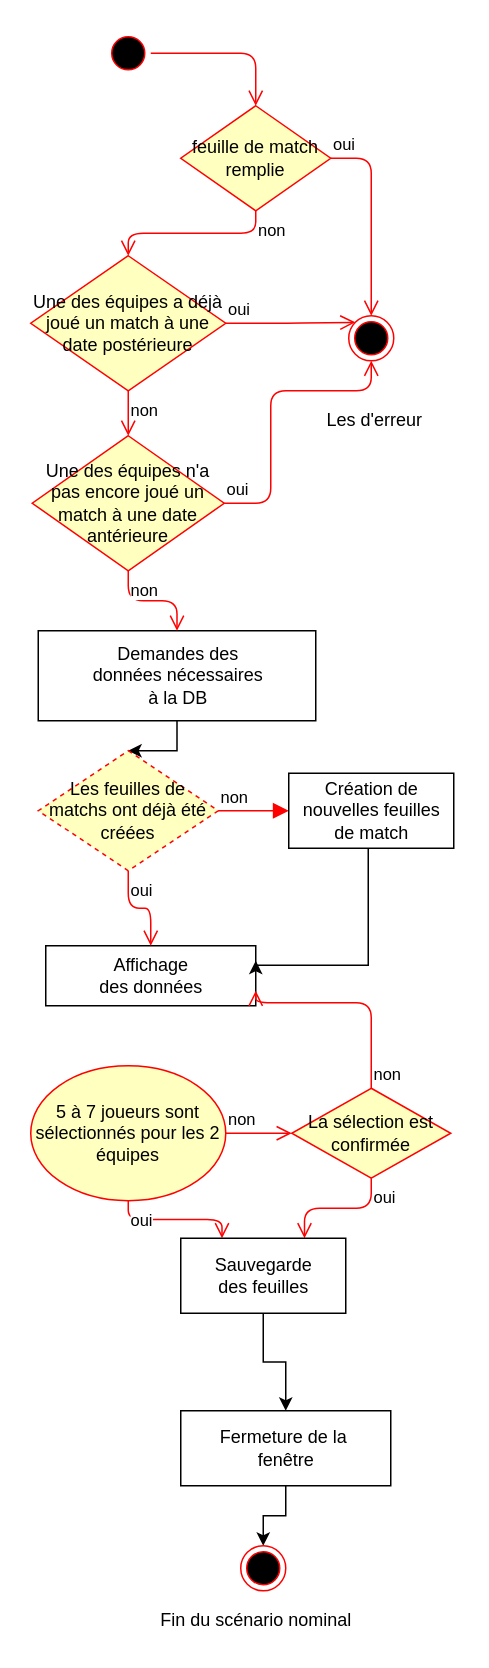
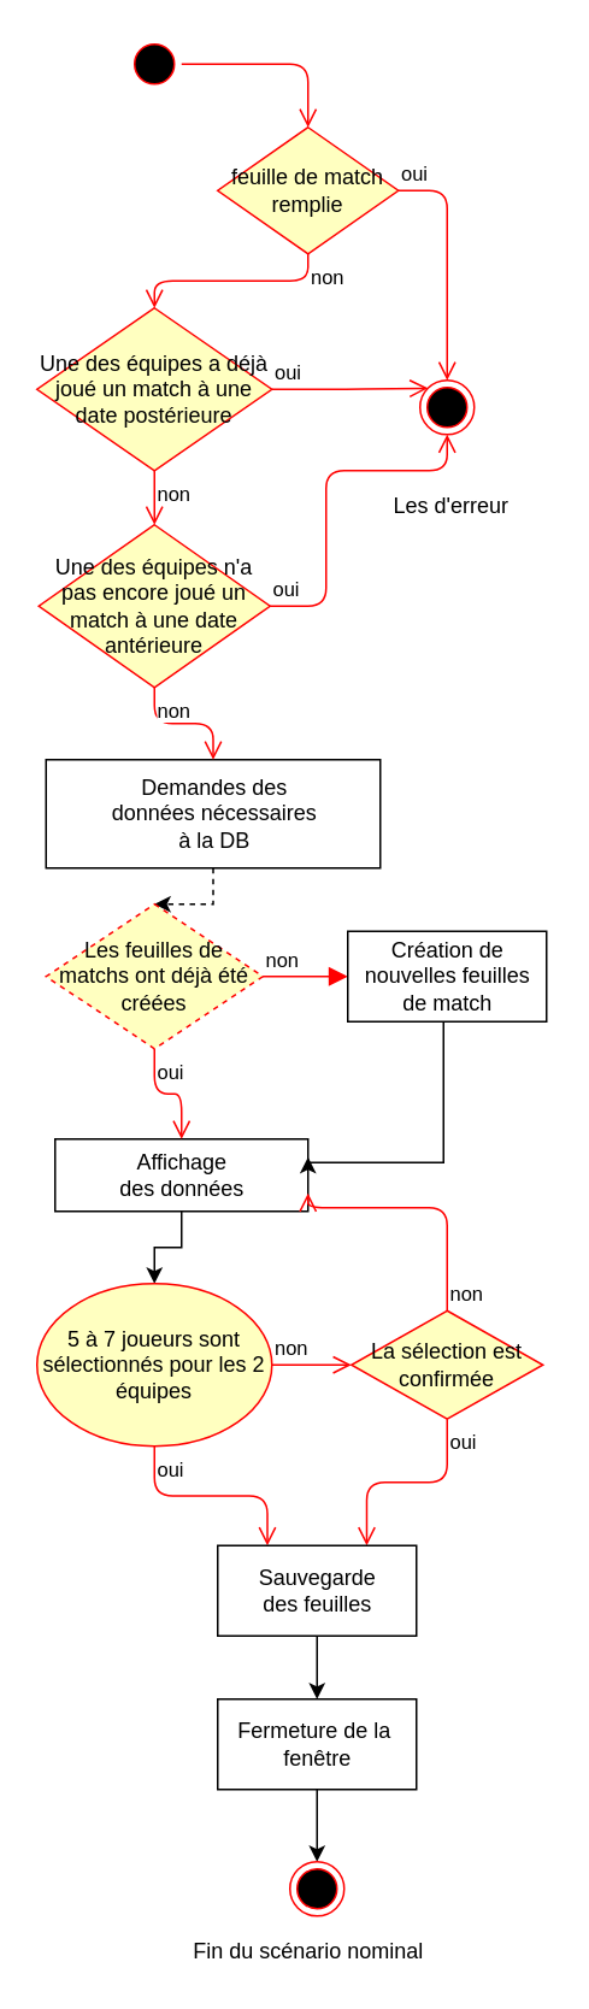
  <mxCell id="0" />
  <mxCell id="1" parent="0" />
  <mxCell id="2" value="" style="ellipse;html=1;shape=startState;fillColor=#000000;strokeColor=#ff0000;" vertex="1" parent="1"><mxGeometry x="70" y="20" width="30" height="30" as="geometry" /></mxCell>
  <mxCell id="3" value="" style="edgeStyle=orthogonalEdgeStyle;html=1;verticalAlign=bottom;endArrow=open;endSize=8;strokeColor=#ff0000;entryX=0.5;entryY=0;entryDx=0;entryDy=0;" edge="1" source="2" parent="1" target="24"><mxGeometry relative="1" as="geometry"><mxPoint x="85" y="200" as="targetPoint" /></mxGeometry></mxCell>
- <mxCell id="4" style="edgeStyle=orthogonalEdgeStyle;rounded=0;orthogonalLoop=1;jettySize=auto;html=1;" edge="1" parent="1" source="5" target="8"><mxGeometry relative="1" as="geometry" /></mxCell>
+ <mxCell id="4" style="edgeStyle=orthogonalEdgeStyle;rounded=0;orthogonalLoop=1;jettySize=auto;html=1;dashed=1;" edge="1" parent="1" source="5" target="8"><mxGeometry relative="1" as="geometry" /></mxCell>
  <mxCell id="5" value="Demandes des &lt;br&gt;données nécessaires &lt;br&gt;à la DB" style="html=1;" vertex="1" parent="1"><mxGeometry x="25" y="420" width="185" height="60" as="geometry" /></mxCell>
+ <mxCell id="6" style="edgeStyle=orthogonalEdgeStyle;rounded=0;orthogonalLoop=1;jettySize=auto;html=1;entryX=0.5;entryY=0;entryDx=0;entryDy=0;" edge="1" parent="1" source="7" target="13"><mxGeometry relative="1" as="geometry" /></mxCell>
  <mxCell id="7" value="Affichage &lt;br&gt;des données" style="html=1;" vertex="1" parent="1"><mxGeometry x="30" y="630" width="140" height="40" as="geometry" /></mxCell>
  <mxCell id="8" value="Les feuilles de matchs ont déjà été créées" style="rhombus;whiteSpace=wrap;html=1;fillColor=#ffffc0;strokeColor=#ff0000;dashed=1;" vertex="1" parent="1"><mxGeometry x="25" y="500" width="120" height="80" as="geometry" /></mxCell>
  <mxCell id="9" value="non" style="edgeStyle=orthogonalEdgeStyle;html=1;align=left;verticalAlign=bottom;endArrow=block;endSize=8;strokeColor=#ff0000;entryX=0;entryY=0.5;entryDx=0;entryDy=0;" edge="1" source="8" parent="1" target="12"><mxGeometry x="-1" relative="1" as="geometry"><mxPoint x="210" y="510" as="targetPoint" /></mxGeometry></mxCell>
  <mxCell id="10" value="oui" style="edgeStyle=orthogonalEdgeStyle;html=1;align=left;verticalAlign=top;endArrow=open;endSize=8;strokeColor=#ff0000;entryX=0.5;entryY=0;entryDx=0;entryDy=0;" edge="1" source="8" parent="1" target="7"><mxGeometry x="-1" relative="1" as="geometry"><mxPoint x="70" y="590" as="targetPoint" /></mxGeometry></mxCell>
  <mxCell id="11" style="edgeStyle=orthogonalEdgeStyle;rounded=0;orthogonalLoop=1;jettySize=auto;html=1;entryX=1;entryY=0.25;entryDx=0;entryDy=0;" edge="1" parent="1" source="12" target="7"><mxGeometry relative="1" as="geometry"><Array as="points"><mxPoint x="245" y="643" /></Array></mxGeometry></mxCell>
  <mxCell id="12" value="Création de &lt;br&gt;nouvelles feuilles &lt;br&gt;de match" style="html=1;" vertex="1" parent="1"><mxGeometry x="192" y="515" width="110" height="50" as="geometry" /></mxCell>
  <mxCell id="13" value="5 à 7 joueurs sont sélectionnés pour les 2 équipes" style="ellipse;whiteSpace=wrap;html=1;fillColor=#ffffc0;strokeColor=#ff0000;" vertex="1" parent="1"><mxGeometry y="710" width="130" height="90" as="geometry" x="20" /></mxCell>
  <mxCell id="14" value="non" style="edgeStyle=orthogonalEdgeStyle;html=1;align=left;verticalAlign=bottom;endArrow=open;endSize=8;strokeColor=#ff0000;entryX=0;entryY=0.5;entryDx=0;entryDy=0;" edge="1" source="13" parent="1" target="16"><mxGeometry x="-1" relative="1" as="geometry"><mxPoint x="220" y="730" as="targetPoint" /></mxGeometry></mxCell>
  <mxCell id="15" value="oui" style="edgeStyle=orthogonalEdgeStyle;html=1;align=left;verticalAlign=top;endArrow=open;endSize=8;strokeColor=#ff0000;entryX=0.25;entryY=0;entryDx=0;entryDy=0;" edge="1" source="13" parent="1" target="20"><mxGeometry x="-1" relative="1" as="geometry"><mxPoint x="90" y="860" as="targetPoint" /></mxGeometry></mxCell>
  <mxCell id="16" value="La sélection est confirmée" style="rhombus;whiteSpace=wrap;html=1;fillColor=#ffffc0;strokeColor=#ff0000;" vertex="1" parent="1"><mxGeometry x="194" y="725" width="106" height="60" as="geometry" /></mxCell>
  <mxCell id="17" value="non" style="edgeStyle=orthogonalEdgeStyle;html=1;align=left;verticalAlign=bottom;endArrow=open;endSize=8;strokeColor=#ff0000;entryX=1;entryY=0.75;entryDx=0;entryDy=0;exitX=0.5;exitY=0;exitDx=0;exitDy=0;" edge="1" source="16" parent="1" target="7"><mxGeometry x="-1" relative="1" as="geometry"><mxPoint x="434" y="750" as="targetPoint" /><Array as="points"><mxPoint x="247" y="668" /></Array></mxGeometry></mxCell>
  <mxCell id="18" value="oui" style="edgeStyle=orthogonalEdgeStyle;html=1;align=left;verticalAlign=top;endArrow=open;endSize=8;strokeColor=#ff0000;entryX=0.75;entryY=0;entryDx=0;entryDy=0;" edge="1" source="16" parent="1" target="20"><mxGeometry x="-1" relative="1" as="geometry"><mxPoint x="294" y="830" as="targetPoint" /></mxGeometry></mxCell>
  <mxCell id="19" style="edgeStyle=orthogonalEdgeStyle;rounded=0;orthogonalLoop=1;jettySize=auto;html=1;" edge="1" parent="1" source="20" target="22"><mxGeometry relative="1" as="geometry" /></mxCell>
- <mxCell id="20" value="Sauvegarde &lt;br&gt;des feuilles" style="html=1;" vertex="1" parent="1"><mxGeometry x="120" y="825" width="110" height="50" as="geometry" /></mxCell>
+ <mxCell id="20" value="Sauvegarde &lt;br&gt;des feuilles" style="html=1;" vertex="1" parent="1"><mxGeometry x="120" y="855" width="110" height="50" as="geometry" /></mxCell>
  <mxCell id="21" style="edgeStyle=orthogonalEdgeStyle;rounded=0;orthogonalLoop=1;jettySize=auto;html=1;" edge="1" parent="1" source="22" target="23"><mxGeometry relative="1" as="geometry" /></mxCell>
- <mxCell id="22" value="Fermeture de la&amp;nbsp;&lt;br&gt;fenêtre" style="html=1;" vertex="1" parent="1"><mxGeometry x="120" y="940" width="140" height="50" as="geometry" /></mxCell>
+ <mxCell id="22" value="Fermeture de la&amp;nbsp;&lt;br&gt;fenêtre" style="html=1;" vertex="1" parent="1"><mxGeometry x="120" y="940" width="110" height="50" as="geometry" /></mxCell>
  <mxCell id="23" value="" style="ellipse;html=1;shape=endState;fillColor=#000000;strokeColor=#ff0000;" vertex="1" parent="1"><mxGeometry x="160" y="1030" width="30" height="30" as="geometry" /></mxCell>
  <mxCell id="24" value="feuille de match remplie" style="rhombus;whiteSpace=wrap;html=1;fillColor=#ffffc0;strokeColor=#ff0000;" vertex="1" parent="1"><mxGeometry x="120" y="70" width="100" height="70" as="geometry" /></mxCell>
  <mxCell id="25" value="oui" style="edgeStyle=orthogonalEdgeStyle;html=1;align=left;verticalAlign=bottom;endArrow=open;endSize=8;strokeColor=#ff0000;" edge="1" source="24" parent="1" target="28"><mxGeometry x="-1" relative="1" as="geometry"><mxPoint x="247" y="150" as="targetPoint" /></mxGeometry></mxCell>
  <mxCell id="26" value="non" style="edgeStyle=orthogonalEdgeStyle;html=1;align=left;verticalAlign=top;endArrow=open;endSize=8;strokeColor=#ff0000;entryX=0.5;entryY=0;entryDx=0;entryDy=0;" edge="1" source="24" parent="1" target="30"><mxGeometry x="-1" relative="1" as="geometry"><mxPoint x="85" y="280" as="targetPoint" /></mxGeometry></mxCell>
  <mxCell id="27" value="Fin du scénario nominal" style="text;html=1;align=center;verticalAlign=middle;resizable=0;points=[];autosize=1;" vertex="1" parent="1"><mxGeometry x="100" y="1070" width="140" height="20" as="geometry" /></mxCell>
  <mxCell id="28" value="" style="ellipse;html=1;shape=endState;fillColor=#000000;strokeColor=#ff0000;" vertex="1" parent="1"><mxGeometry x="232" y="210" width="30" height="30" as="geometry" /></mxCell>
  <mxCell id="29" value="Les d'erreur" style="text;html=1;align=center;verticalAlign=middle;resizable=0;points=[];autosize=1;" vertex="1" parent="1"><mxGeometry x="194" y="270" width="110" height="20" as="geometry" /></mxCell>
  <mxCell id="30" value="Une des équipes a déjà joué un match à une date postérieure" style="rhombus;whiteSpace=wrap;html=1;fillColor=#ffffc0;strokeColor=#ff0000;" vertex="1" parent="1"><mxGeometry y="170" width="130" height="90" as="geometry" x="20" /></mxCell>
  <mxCell id="31" value="oui" style="edgeStyle=orthogonalEdgeStyle;html=1;align=left;verticalAlign=bottom;endArrow=open;endSize=8;strokeColor=#ff0000;entryX=0;entryY=0;entryDx=0;entryDy=0;" edge="1" source="30" parent="1" target="28"><mxGeometry x="-1" relative="1" as="geometry"><mxPoint x="200" y="225" as="targetPoint" /><Array as="points" /></mxGeometry></mxCell>
  <mxCell id="32" value="non" style="edgeStyle=orthogonalEdgeStyle;html=1;align=left;verticalAlign=top;endArrow=open;endSize=8;strokeColor=#ff0000;" edge="1" source="30" parent="1" target="33"><mxGeometry x="-1" relative="1" as="geometry"><mxPoint x="85" y="330" as="targetPoint" /></mxGeometry></mxCell>
  <mxCell id="33" value="Une des équipes n'a pas encore joué un match à une date antérieure" style="rhombus;whiteSpace=wrap;html=1;fillColor=#ffffc0;strokeColor=#ff0000;" vertex="1" parent="1"><mxGeometry x="21" y="290" width="128" height="90" as="geometry" /></mxCell>
  <mxCell id="34" value="oui" style="edgeStyle=orthogonalEdgeStyle;html=1;align=left;verticalAlign=bottom;endArrow=open;endSize=8;strokeColor=#ff0000;" edge="1" source="33" parent="1" target="28"><mxGeometry x="-1" relative="1" as="geometry"><mxPoint x="200" y="250" as="targetPoint" /><Array as="points"><mxPoint x="180" y="335" /><mxPoint x="180" y="260" /><mxPoint x="247" y="260" /></Array></mxGeometry></mxCell>
  <mxCell id="35" value="non" style="edgeStyle=orthogonalEdgeStyle;html=1;align=left;verticalAlign=top;endArrow=open;endSize=8;strokeColor=#ff0000;entryX=0.5;entryY=0;entryDx=0;entryDy=0;" edge="1" source="33" parent="1" target="5"><mxGeometry x="-1" relative="1" as="geometry"><mxPoint x="232" y="390" as="targetPoint" /></mxGeometry></mxCell>
